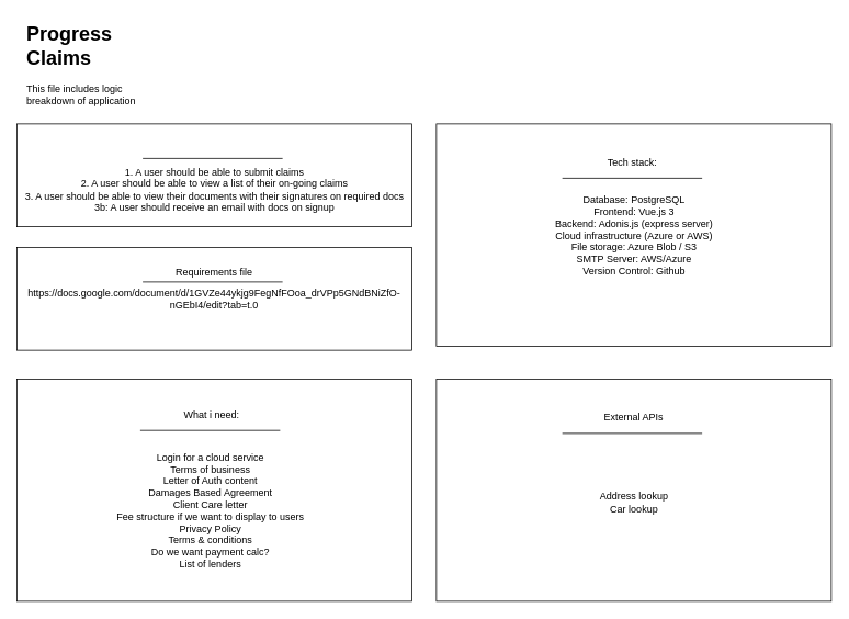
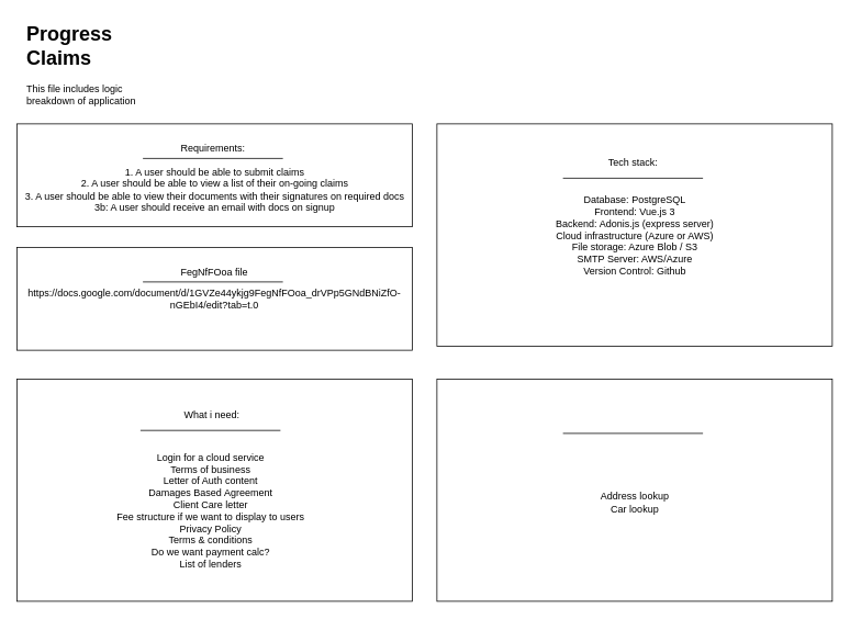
  <mxCell id="0" />
  <mxCell id="1" parent="0" />
  <mxCell id="2" value="" style="group" vertex="1" connectable="0" parent="1"><mxGeometry x="20" y="150" width="480" height="125" as="geometry" /></mxCell>
  <mxCell id="3" value="" style="rounded=0;whiteSpace=wrap;html=1;" vertex="1" parent="2"><mxGeometry width="480" height="125" as="geometry" /></mxCell>
+ <mxCell id="4" value="Requirements:&amp;nbsp;" style="text;html=1;align=center;verticalAlign=middle;whiteSpace=wrap;rounded=0;" vertex="1" parent="2"><mxGeometry x="180" y="15" width="120" height="30" as="geometry" /></mxCell>
  <mxCell id="5" value="1. A user should be able to submit claims&lt;div&gt;2. A user should be able to view a list of their on-going claims&lt;/div&gt;&lt;div&gt;3. A user should be able to view their documents with their signatures on required docs&lt;/div&gt;&lt;div&gt;3b: A user should receive an email with docs on signup&lt;/div&gt;" style="text;html=1;align=center;verticalAlign=middle;resizable=0;points=[];autosize=1;strokeColor=none;fillColor=none;" vertex="1" parent="2"><mxGeometry y="45" width="480" height="70" as="geometry" /></mxCell>
  <mxCell id="6" value="" style="endArrow=none;html=1;rounded=0;" edge="1" parent="2"><mxGeometry width="50" height="50" relative="1" as="geometry"><mxPoint x="153" y="42" as="sourcePoint" /><mxPoint x="323" y="42" as="targetPoint" /></mxGeometry></mxCell>
  <mxCell id="7" value="&lt;h1 style=&quot;margin-top: 0px;&quot;&gt;Progress Claims&lt;/h1&gt;&lt;div&gt;This file includes logic breakdown of application&lt;/div&gt;" style="text;html=1;whiteSpace=wrap;overflow=hidden;rounded=0;" vertex="1" parent="1"><mxGeometry x="30" y="20" width="180" height="120" as="geometry" /></mxCell>
  <mxCell id="8" value="" style="group" vertex="1" connectable="0" parent="1"><mxGeometry x="530" y="150" width="480" height="270" as="geometry" /></mxCell>
  <mxCell id="9" value="" style="rounded=0;whiteSpace=wrap;html=1;" vertex="1" parent="8"><mxGeometry width="480" height="270" as="geometry" /></mxCell>
  <mxCell id="10" value="Database: PostgreSQL&lt;div&gt;Frontend: Vue.js 3&lt;/div&gt;&lt;div&gt;Backend: Adonis.js (express server)&lt;/div&gt;&lt;div&gt;Cloud infrastructure (Azure or AWS)&lt;/div&gt;&lt;div&gt;File storage: Azure Blob / S3&lt;/div&gt;&lt;div&gt;SMTP Server: AWS/Azure&lt;/div&gt;&lt;div&gt;Version Control: Github&lt;/div&gt;&lt;div&gt;&lt;br&gt;&lt;/div&gt;&lt;div&gt;&lt;br&gt;&lt;/div&gt;" style="text;html=1;align=center;verticalAlign=middle;resizable=0;points=[];autosize=1;strokeColor=none;fillColor=none;" vertex="1" parent="8"><mxGeometry x="135" y="80.003" width="210" height="140" as="geometry" /></mxCell>
  <mxCell id="11" value="" style="group" vertex="1" connectable="0" parent="8"><mxGeometry x="153" y="23.571" width="170" height="47.143" as="geometry" /></mxCell>
  <mxCell id="12" value="Tech stack:&amp;nbsp;" style="text;html=1;align=center;verticalAlign=middle;whiteSpace=wrap;rounded=0;" vertex="1" parent="11"><mxGeometry x="27" width="120" height="47.143" as="geometry" /></mxCell>
  <mxCell id="13" value="" style="endArrow=none;html=1;rounded=0;" edge="1" parent="11"><mxGeometry width="50" height="50" relative="1" as="geometry"><mxPoint y="42.429" as="sourcePoint" /><mxPoint x="170" y="42.429" as="targetPoint" /></mxGeometry></mxCell>
  <mxCell id="14" value="" style="group" vertex="1" connectable="0" parent="1"><mxGeometry x="20" y="300" width="480" height="125" as="geometry" /></mxCell>
  <mxCell id="15" value="https://docs.google.com/document/d/1GVZe44ykjg9FegNfFOoa_drVPp5GNdBNiZfO-nGEbI4/edit?tab=t.0" style="rounded=0;whiteSpace=wrap;html=1;" vertex="1" parent="14"><mxGeometry width="480" height="125" as="geometry" /></mxCell>
- <mxCell id="16" value="Requirements file" style="text;html=1;align=center;verticalAlign=middle;whiteSpace=wrap;rounded=0;" vertex="1" parent="14"><mxGeometry x="180" y="15" width="120" height="30" as="geometry" /></mxCell>
+ <mxCell id="16" value="FegNfFOoa file" style="text;html=1;align=center;verticalAlign=middle;whiteSpace=wrap;rounded=0;" vertex="1" parent="14"><mxGeometry x="180" y="15" width="120" height="30" as="geometry" /></mxCell>
  <mxCell id="17" value="" style="endArrow=none;html=1;rounded=0;" edge="1" parent="14"><mxGeometry width="50" height="50" relative="1" as="geometry"><mxPoint x="153" y="42" as="sourcePoint" /><mxPoint x="323" y="42" as="targetPoint" /></mxGeometry></mxCell>
  <mxCell id="18" value="" style="rounded=0;whiteSpace=wrap;html=1;" vertex="1" parent="1"><mxGeometry x="20" y="460" width="480" height="270" as="geometry" /></mxCell>
  <mxCell id="19" value="" style="group" vertex="1" connectable="0" parent="1"><mxGeometry x="170" y="480.001" width="170" height="47.143" as="geometry" /></mxCell>
  <mxCell id="20" value="What i need:" style="text;html=1;align=center;verticalAlign=middle;whiteSpace=wrap;rounded=0;" vertex="1" parent="19"><mxGeometry x="27" width="120" height="47.143" as="geometry" /></mxCell>
  <mxCell id="21" value="" style="endArrow=none;html=1;rounded=0;" edge="1" parent="19"><mxGeometry width="50" height="50" relative="1" as="geometry"><mxPoint y="42.429" as="sourcePoint" /><mxPoint x="170" y="42.429" as="targetPoint" /></mxGeometry></mxCell>
  <mxCell id="22" value="Login for a cloud service&lt;div&gt;Terms of business&lt;/div&gt;&lt;div&gt;Letter of Auth content&lt;/div&gt;&lt;div&gt;Damages Based Agreement&lt;/div&gt;&lt;div&gt;Client Care letter&lt;/div&gt;&lt;div&gt;Fee structure if we want to display to users&lt;/div&gt;&lt;div&gt;Privacy Policy&lt;/div&gt;&lt;div&gt;Terms &amp;amp; conditions&lt;/div&gt;&lt;div&gt;Do we want payment calc?&lt;/div&gt;&lt;div&gt;List of lenders&lt;/div&gt;" style="text;html=1;align=center;verticalAlign=middle;resizable=0;points=[];autosize=1;strokeColor=none;fillColor=none;" vertex="1" parent="1"><mxGeometry x="130" y="540.003" width="250" height="160" as="geometry" /></mxCell>
  <mxCell id="23" value="" style="group" vertex="1" connectable="0" parent="1"><mxGeometry x="530" y="460" width="480" height="270" as="geometry" /></mxCell>
  <mxCell id="24" value="" style="rounded=0;whiteSpace=wrap;html=1;" vertex="1" parent="23"><mxGeometry width="480" height="270" as="geometry" /></mxCell>
  <mxCell id="25" value="Address lookup&lt;div&gt;Car lookup&lt;/div&gt;" style="text;html=1;align=center;verticalAlign=middle;resizable=0;points=[];autosize=1;strokeColor=none;fillColor=none;" vertex="1" parent="23"><mxGeometry x="185" y="130.003" width="110" height="40" as="geometry" /></mxCell>
  <mxCell id="26" value="" style="group" vertex="1" connectable="0" parent="23"><mxGeometry x="153" y="23.571" width="170" height="47.143" as="geometry" /></mxCell>
- <mxCell id="27" value="External APIs" style="text;html=1;align=center;verticalAlign=middle;whiteSpace=wrap;rounded=0;" vertex="1" parent="26"><mxGeometry x="27" width="120" height="47.143" as="geometry" /></mxCell>
  <mxCell id="28" value="" style="endArrow=none;html=1;rounded=0;" edge="1" parent="26"><mxGeometry width="50" height="50" relative="1" as="geometry"><mxPoint y="42.429" as="sourcePoint" /><mxPoint x="170" y="42.429" as="targetPoint" /></mxGeometry></mxCell>
